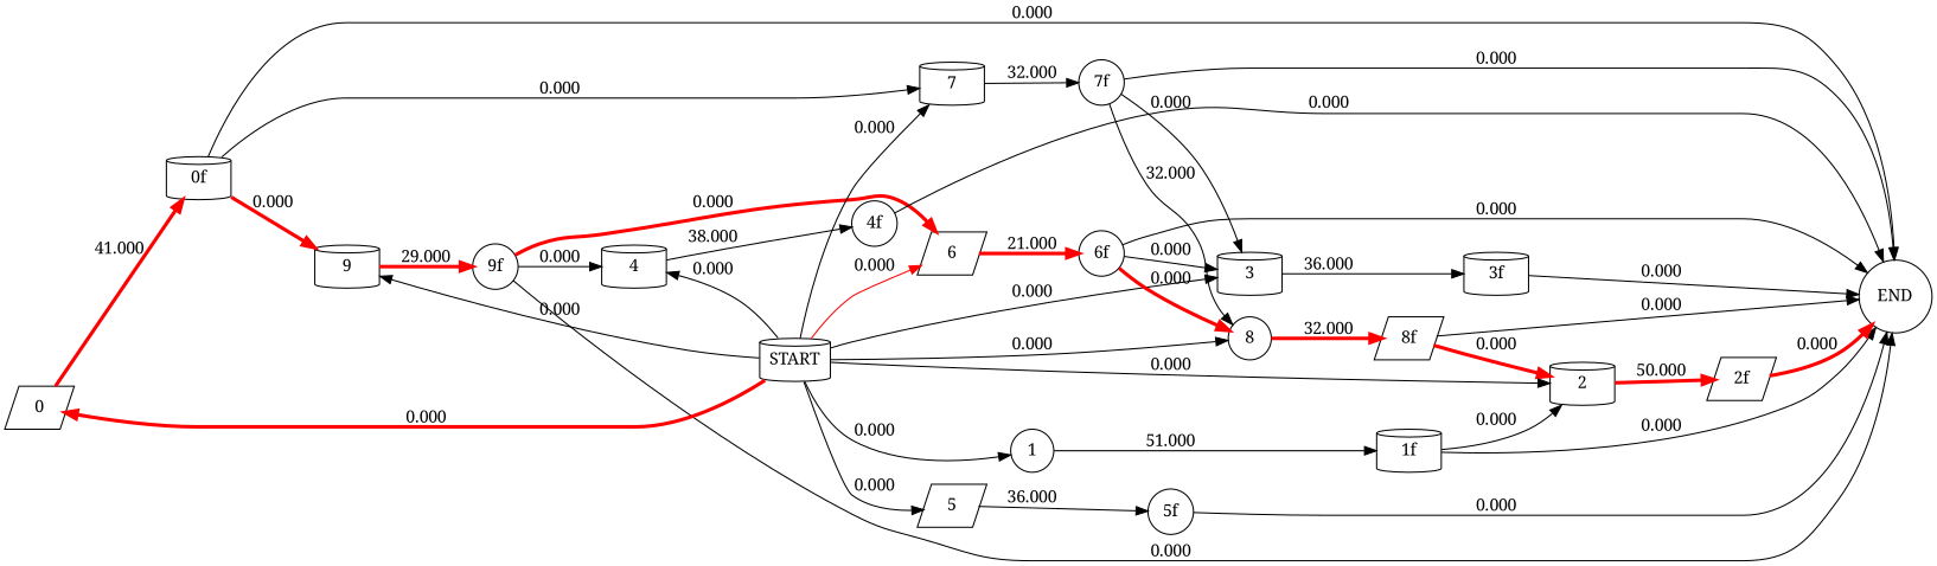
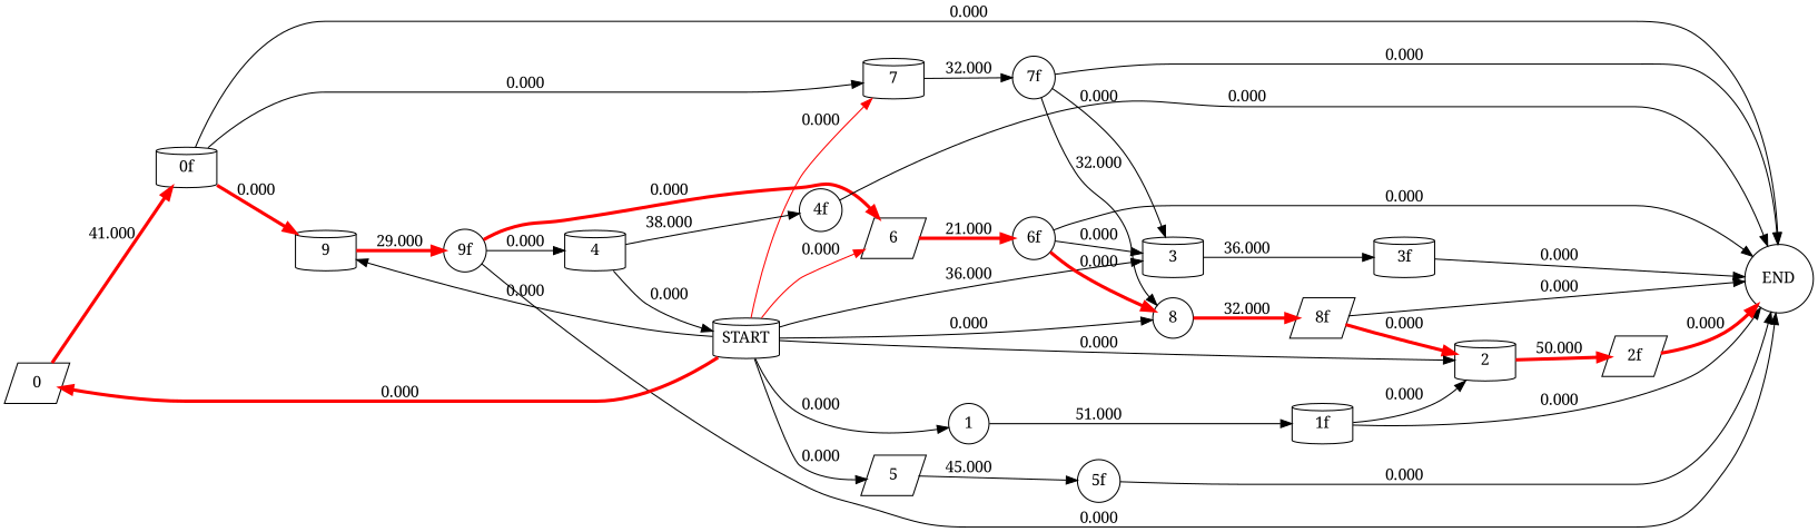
  digraph {
    fontname="Noto Serif"
    rankdir=LR
    node [fontname="Noto Serif" shape=cylinder]
    edge [fontname="Noto Serif"]
    0 [shape=parallelogram]
    "0f"
    END [shape=circle]
    9
    7
    "9f" [shape=circle]
    "7f" [shape=circle]
    1 [shape=circle]
    "1f"
    3
    8 [shape=circle]
    "3f"
    "8f" [shape=parallelogram]
    START
    4
    6 [shape=parallelogram]
    2
    5 [shape=parallelogram]
    "4f" [shape=circle]
    "6f" [shape=circle]
    "2f" [shape=parallelogram]
    "5f" [shape=circle]
    0 -> "0f" [color=red label=41.000 penwidth=3]
    "0f" -> END [label=0.000]
    "0f" -> 9 [color=red label=0.000 penwidth=3]
    "0f" -> 7 [label=0.000]
    9 -> "9f" [color=red label=29.000 penwidth=3]
    7 -> "7f" [label=32.000]
    "9f" -> END [label=0.000]
    "9f" -> 4 [label=0.000]
    "9f" -> 6 [color=red label=0.000 penwidth=3]
    "7f" -> END [label=0.000]
    "7f" -> 3 [label=0.000]
    "7f" -> 8 [label=32.000]
    1 -> "1f" [label=51.000]
    "1f" -> END [label=0.000]
    "1f" -> 2 [label=0.000]
    3 -> "3f" [label=36.000]
    8 -> "8f" [color=red label=32.000 penwidth=3]
    "3f" -> END [label=0.000]
    "8f" -> END [label=0.000]
    "8f" -> 2 [color=red label=0.000 penwidth=3]
    START -> 0 [color=red label=0.000 penwidth=3]
    START -> 9 [label=0.000]
-   START -> 7 [label=0.000]
+   START -> 7 [label=0.000 color=red]
    START -> 1 [label=0.000]
-   START -> 3 [label=0.000]
+   START -> 3 [label=36.000]
    START -> 8 [label=0.000]
-   START -> 4 [label=0.000]
+   4 -> START [label=0.000]
    START -> 6 [color=red label=0.000]
    START -> 2 [label=0.000]
    START -> 5 [label=0.000]
    4 -> "4f" [label=38.000]
    6 -> "6f" [color=red label=21.000 penwidth=3]
    2 -> "2f" [color=red label=50.000 penwidth=3]
-   5 -> "5f" [label=36.000]
+   5 -> "5f" [label=45.000]
    "4f" -> END [label=0.000]
    "6f" -> END [label=0.000]
    "6f" -> 3 [label=0.000]
    "6f" -> 8 [color=red label=0.000 penwidth=3]
    "2f" -> END [color=red label=0.000 penwidth=3]
    "5f" -> END [label=0.000]
  }
